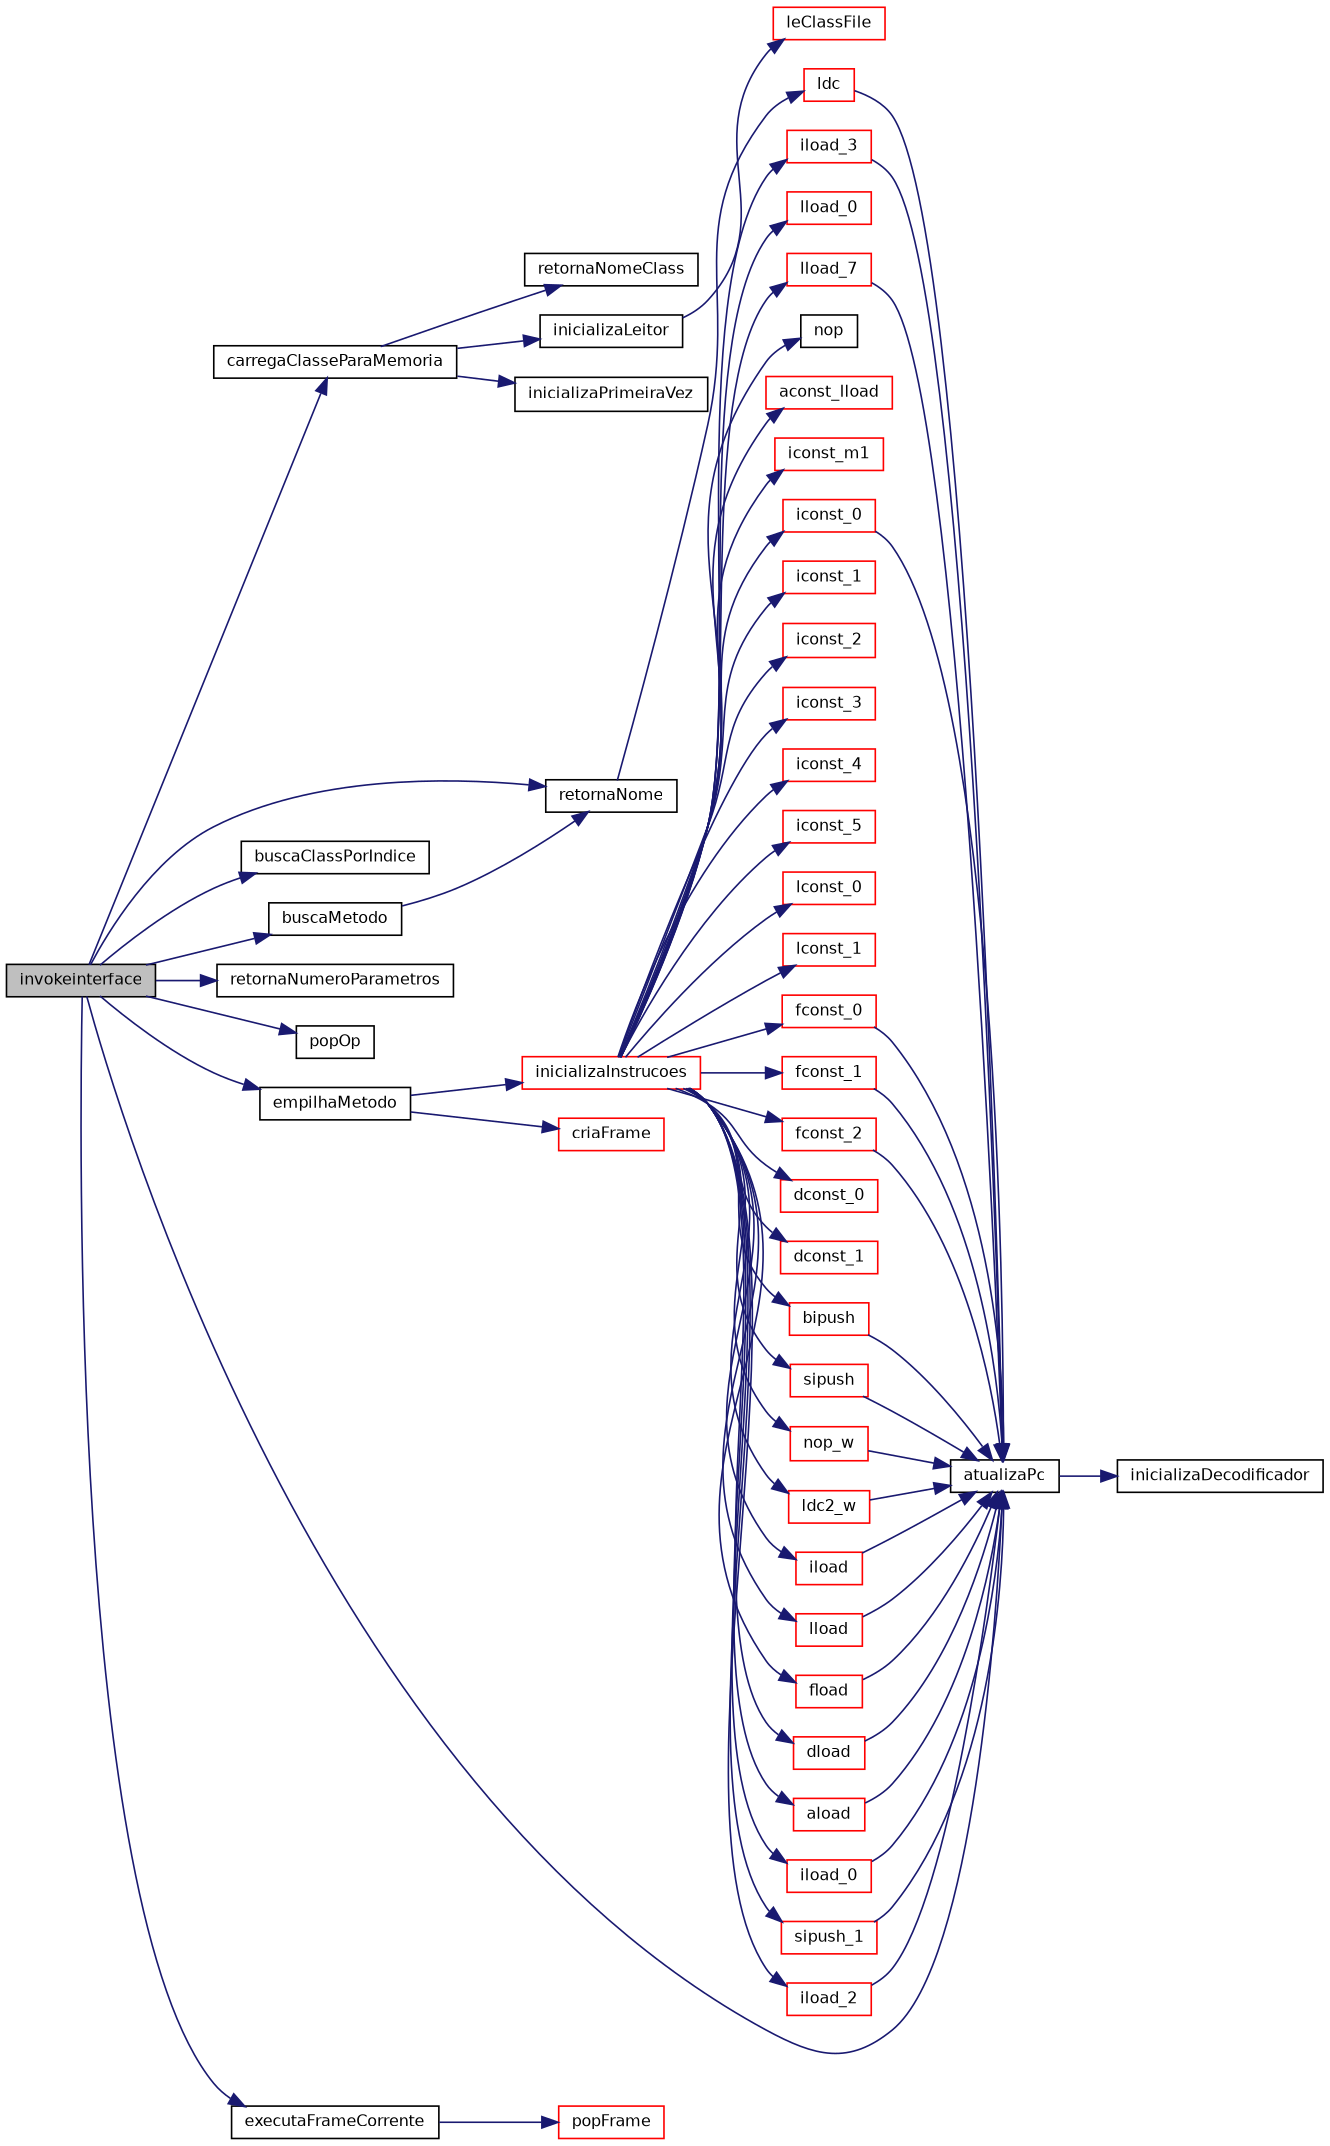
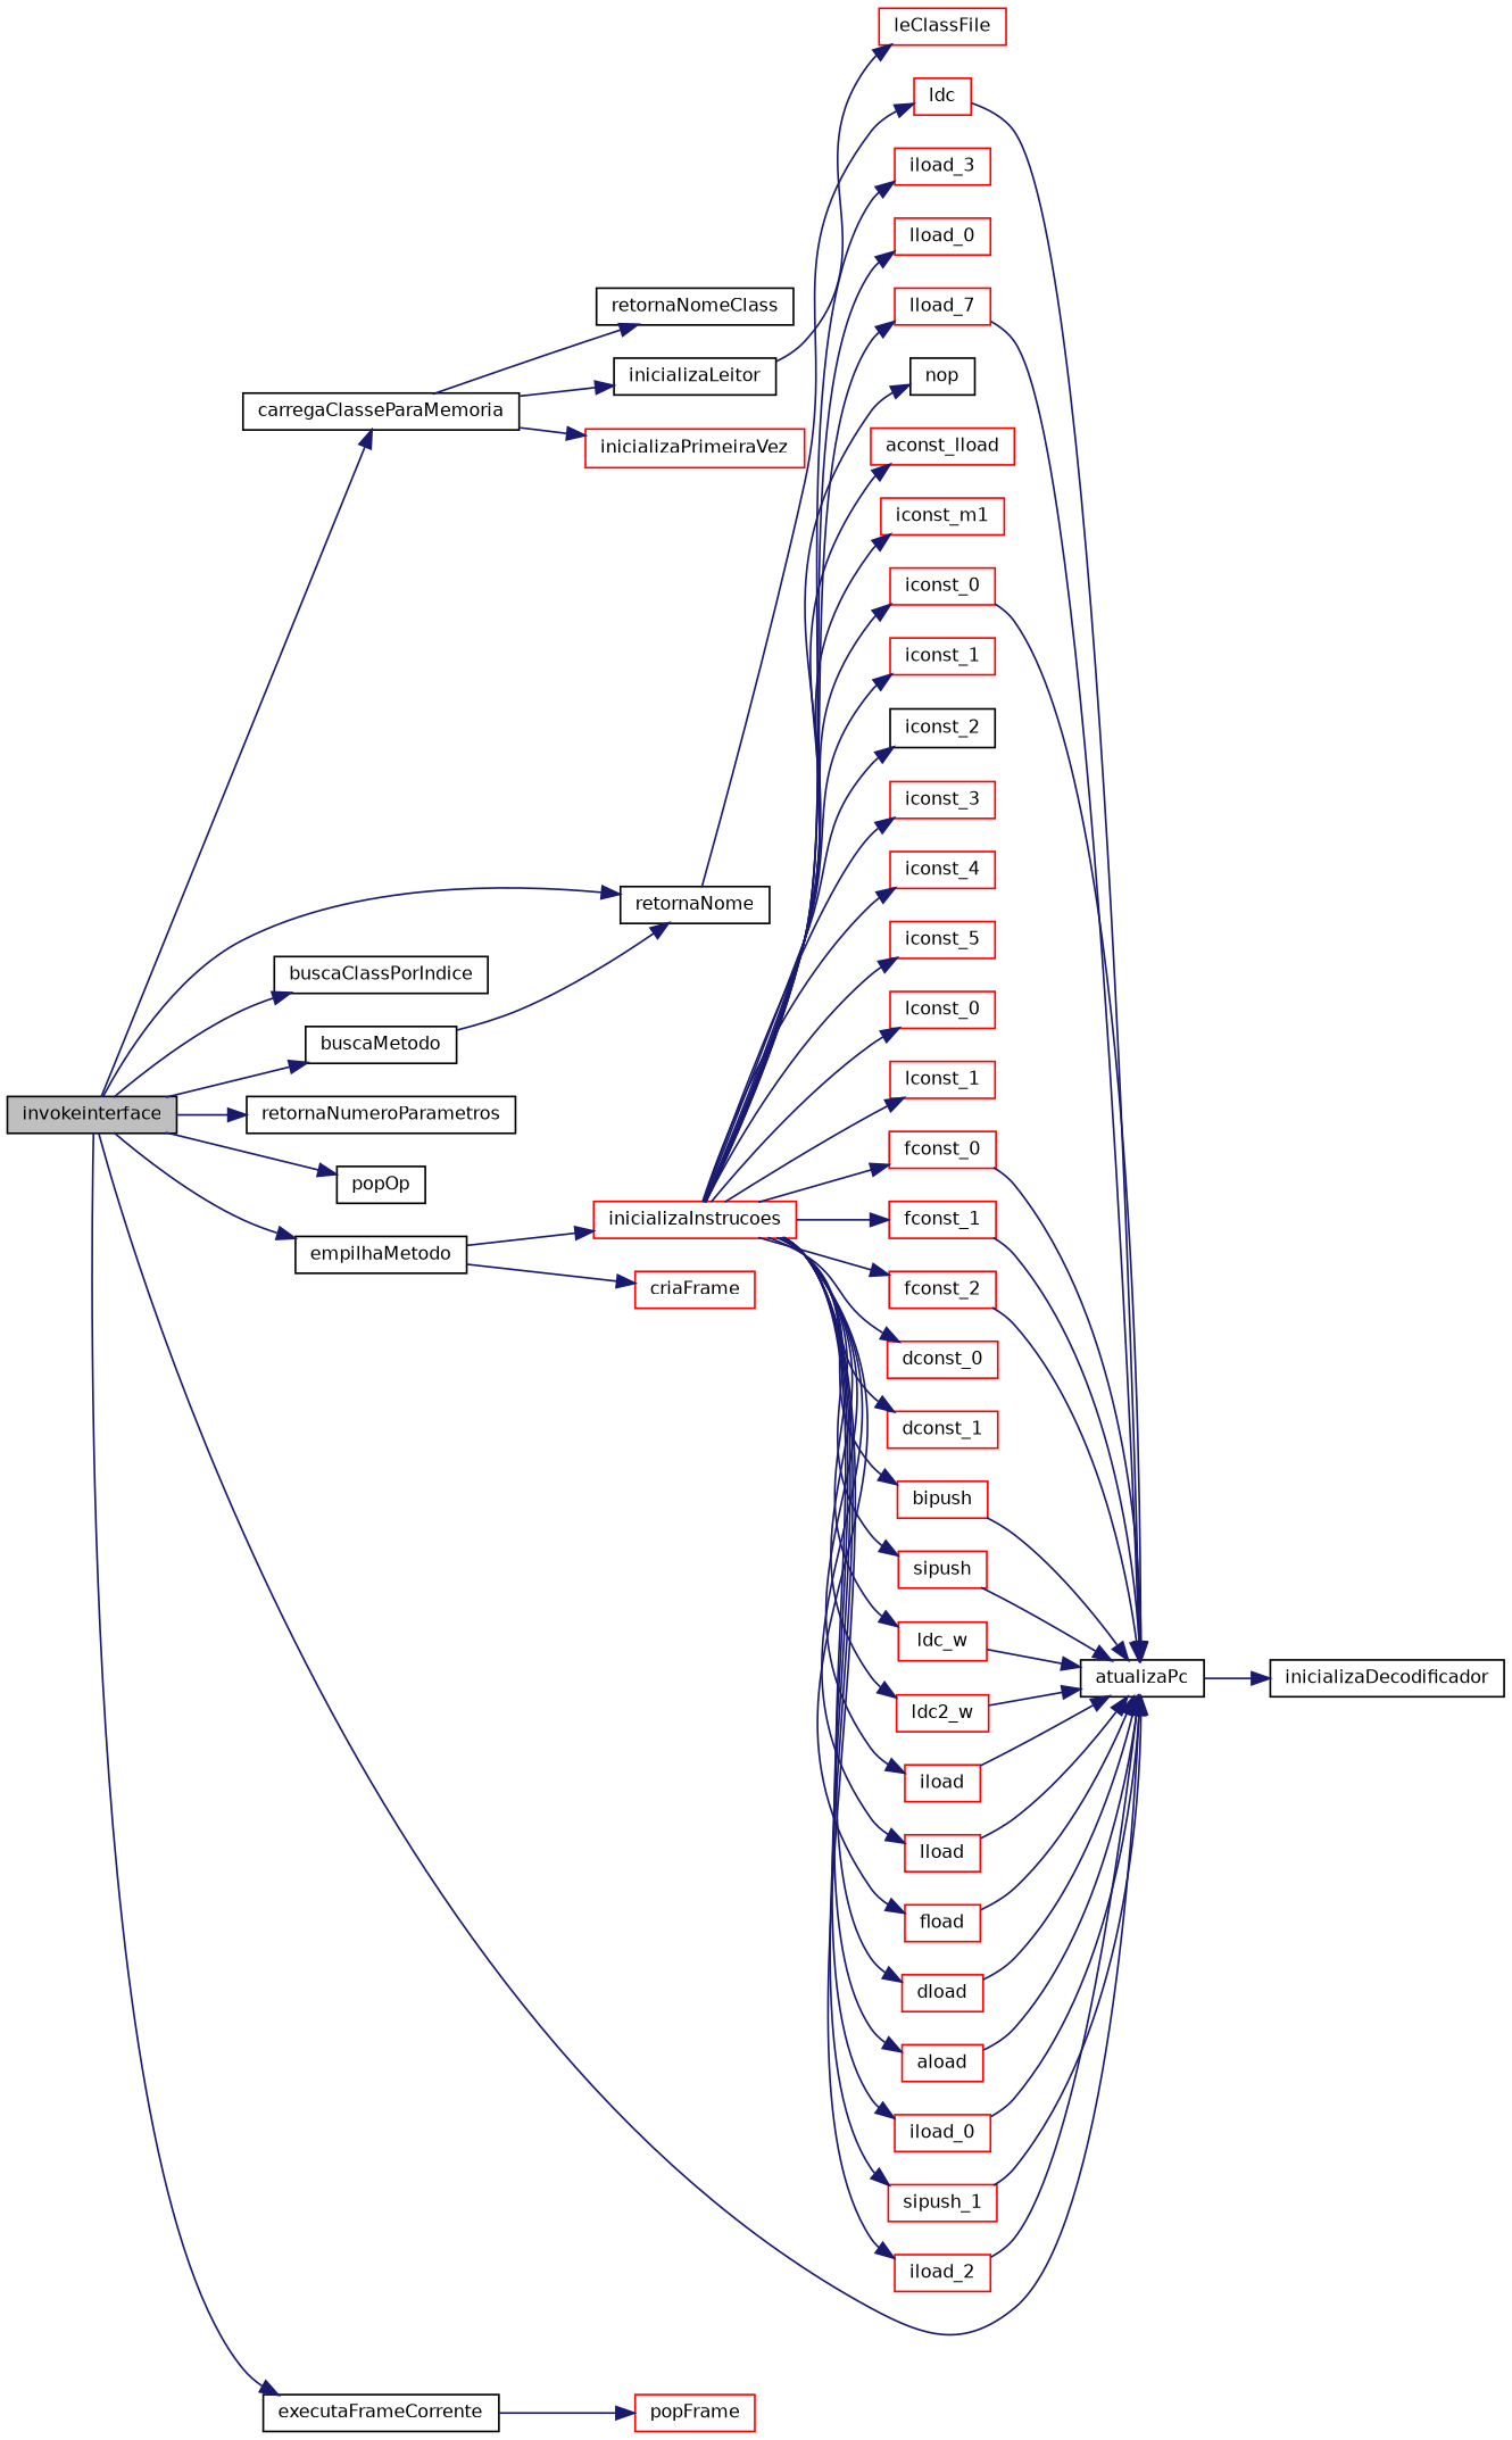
  digraph {
    rankdir=LR
    node [color=red fillcolor=white fontname=Helvetica fontsize=10 shape=record style=filled]
    edge [color=midnightblue fontname=Helvetica fontsize=10 labelfontname=Helvetica labelfontsize=10 style=solid]
    n1 [color=black fillcolor=grey75 fontcolor=black height=0.2 label=invokeinterface width=0.4]
    n2 [color=black height=0.2 label=retornaNome width=0.4]
    n3 [color=black height=0.2 label=carregaClasseParaMemoria width=0.4]
    n4 [color=black height=0.2 label=buscaClassPorIndice width=0.4]
    n5 [color=black height=0.2 label=buscaMetodo width=0.4]
    n6 [color=black height=0.2 label=retornaNumeroParametros width=0.4]
    n7 [color=black height=0.2 label=popOp width=0.4]
    n8 [color=black height=0.2 label=empilhaMetodo width=0.4]
    n9 [color=black height=0.2 label=atualizaPc width=0.4]
    n10 [color=black height=0.2 label=executaFrameCorrente width=0.4]
    n11 [height=0.2 label=ldc width=0.4]
-   n12 [color=black height=0.2 label=inicializaPrimeiraVez width=0.4]
+   n12 [height=0.2 label=inicializaPrimeiraVez width=0.4]
    n13 [color=black height=0.2 label=retornaNomeClass width=0.4]
    n14 [color=black height=0.2 label=inicializaLeitor width=0.4]
    n15 [height=0.2 label=inicializaInstrucoes width=0.4]
    n16 [height=0.2 label=criaFrame width=0.4]
    n17 [color=black height=0.2 label=inicializaDecodificador width=0.4]
    n18 [height=0.2 label=popFrame width=0.4]
    n19 [height=0.2 label=leClassFile width=0.4]
    n20 [color=black height=0.2 label=nop width=0.4]
    n21 [height=0.2 label=aconst_lload width=0.4]
    n22 [height=0.2 label=iconst_m1 width=0.4]
    n23 [height=0.2 label=iconst_0 width=0.4]
    n24 [height=0.2 label=iconst_1 width=0.4]
-   n25 [height=0.2 label=iconst_2 width=0.4]
+   n25 [color=black height=0.2 label=iconst_2 width=0.4]
    n26 [height=0.2 label=iconst_3 width=0.4]
    n27 [height=0.2 label=iconst_4 width=0.4]
    n28 [height=0.2 label=iconst_5 width=0.4]
    n29 [height=0.2 label=lconst_0 width=0.4]
    n30 [height=0.2 label=lconst_1 width=0.4]
    n31 [height=0.2 label=fconst_0 width=0.4]
    n32 [height=0.2 label=fconst_1 width=0.4]
    n33 [height=0.2 label=fconst_2 width=0.4]
    n34 [height=0.2 label=dconst_0 width=0.4]
    n35 [height=0.2 label=dconst_1 width=0.4]
    n36 [height=0.2 label=bipush width=0.4]
    n37 [height=0.2 label=sipush width=0.4]
-   n38 [height=0.2 label=nop_w width=0.4]
+   n38 [height=0.2 label=ldc_w width=0.4]
    n39 [height=0.2 label=ldc2_w width=0.4]
    n40 [height=0.2 label=iload width=0.4]
    n41 [height=0.2 label=lload width=0.4]
    n42 [height=0.2 label=fload width=0.4]
    n43 [height=0.2 label=dload width=0.4]
    n44 [height=0.2 label=aload width=0.4]
    n45 [height=0.2 label=iload_0 width=0.4]
    n46 [height=0.2 label=sipush_1 width=0.4]
    n47 [height=0.2 label=iload_2 width=0.4]
    n48 [height=0.2 label=iload_3 width=0.4]
    n49 [height=0.2 label=lload_0 width=0.4]
    n50 [height=0.2 label=lload_7 width=0.4]
    n1 -> n2
    n1 -> n3
    n1 -> n4
    n1 -> n5
    n1 -> n6
    n1 -> n7
    n1 -> n8
    n1 -> n9
    n1 -> n10
    n2 -> n11
    n3 -> n12
    n3 -> n13
    n3 -> n14
    n5 -> n2
    n8 -> n15
    n8 -> n16
    n9 -> n17
    n10 -> n18
    n11 -> n9
    n14 -> n19
    n15 -> n20
    n15 -> n21
    n15 -> n22
    n15 -> n23
    n15 -> n24
    n15 -> n25
    n15 -> n26
    n15 -> n27
    n15 -> n28
    n15 -> n29
    n15 -> n30
    n15 -> n31
    n15 -> n32
    n15 -> n33
    n15 -> n34
    n15 -> n35
    n15 -> n36
    n15 -> n37
    n15 -> n38
    n15 -> n39
    n15 -> n40
    n15 -> n41
    n15 -> n42
    n15 -> n43
    n15 -> n44
    n15 -> n45
    n15 -> n46
    n15 -> n47
    n15 -> n48
    n15 -> n49
    n15 -> n50
    n23 -> n9
    n31 -> n9
    n32 -> n9
    n33 -> n9
    n36 -> n9
    n37 -> n9
    n38 -> n9
    n39 -> n9
    n40 -> n9
    n41 -> n9
    n42 -> n9
    n43 -> n9
    n44 -> n9
    n45 -> n9
    n46 -> n9
    n47 -> n9
-   n48 -> n9
    n50 -> n9
  }
